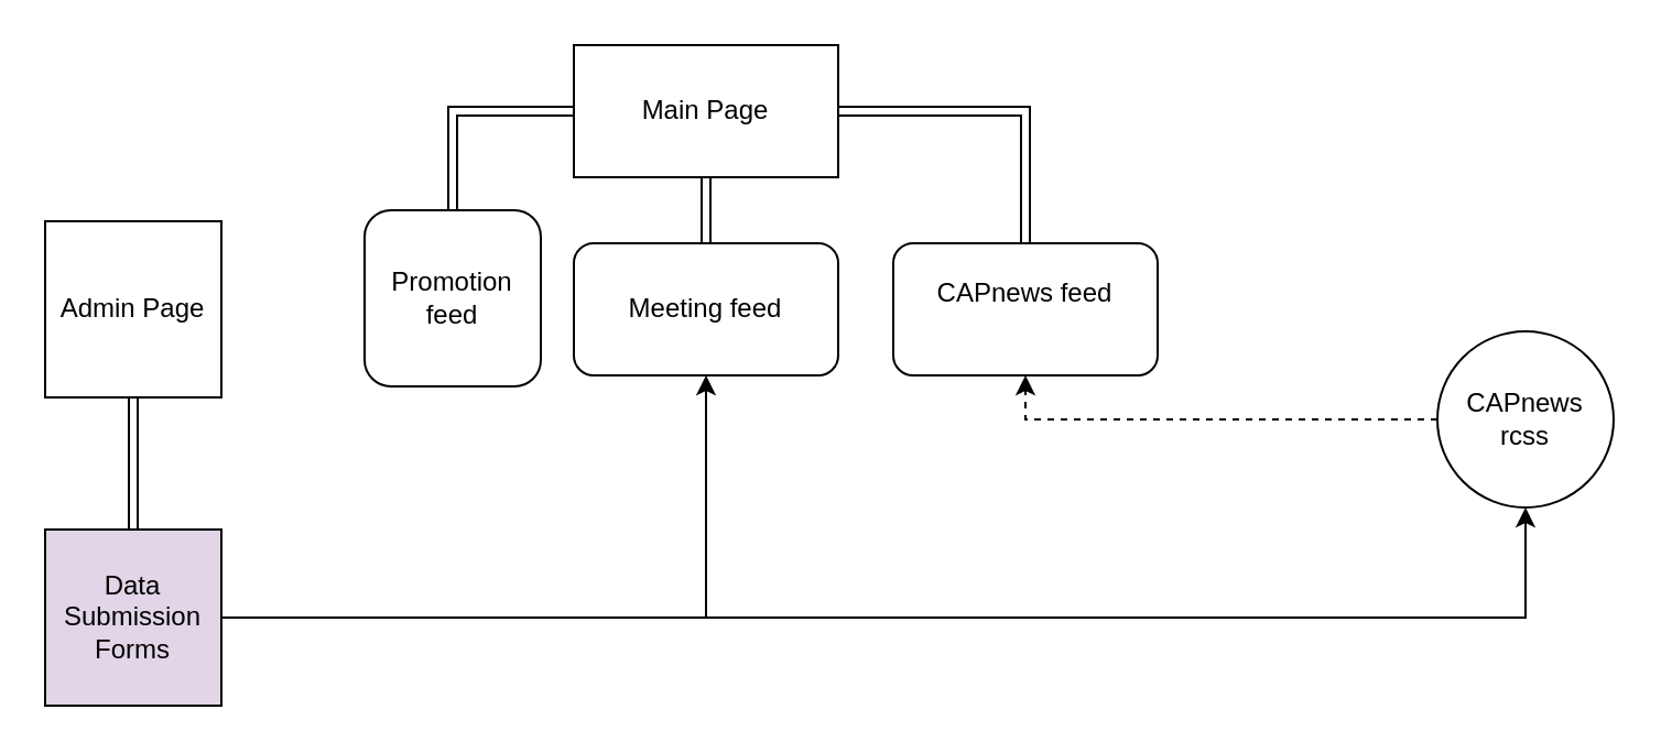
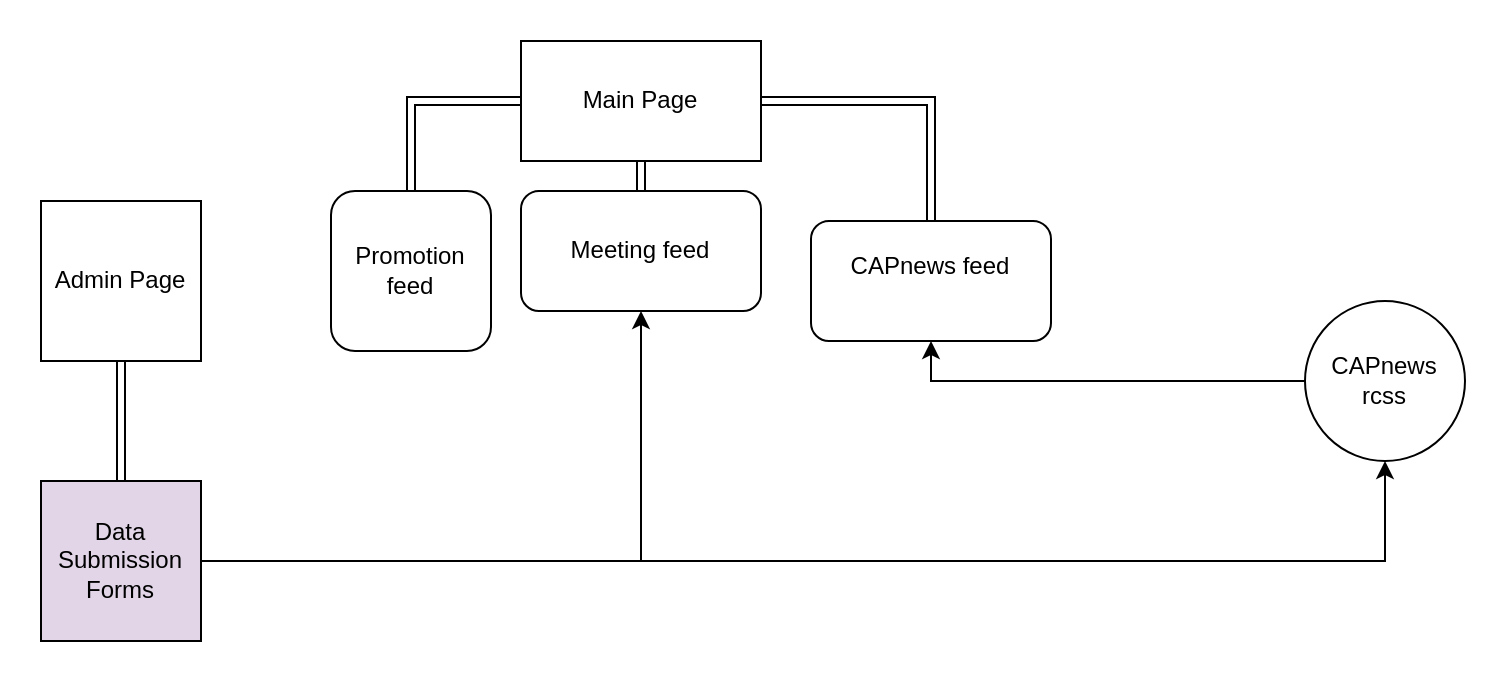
  <mxCell id="0" />
  <mxCell id="1" parent="0" />
  <mxCell id="2" style="edgeStyle=orthogonalEdgeStyle;rounded=0;orthogonalLoop=1;jettySize=auto;html=1;entryX=0.5;entryY=0;entryDx=0;entryDy=0;shape=link;" edge="1" parent="1" source="5" target="6"><mxGeometry relative="1" as="geometry" /></mxCell>
  <mxCell id="3" value="" style="edgeStyle=orthogonalEdgeStyle;rounded=0;orthogonalLoop=1;jettySize=auto;html=1;strokeColor=default;shape=link;" edge="1" parent="1" source="5" target="7"><mxGeometry relative="1" as="geometry" /></mxCell>
  <mxCell id="4" value="" style="edgeStyle=orthogonalEdgeStyle;rounded=0;orthogonalLoop=1;jettySize=auto;html=1;shape=link;" edge="1" parent="1" source="5" target="8"><mxGeometry relative="1" as="geometry" /></mxCell>
  <mxCell id="5" value="&lt;div&gt;Main Page&lt;/div&gt;" style="rounded=0;whiteSpace=wrap;html=1;" vertex="1" parent="1"><mxGeometry x="260" y="20" width="120" height="60" as="geometry" /></mxCell>
  <mxCell id="6" value="&lt;div&gt;Promotion feed&lt;/div&gt;" style="whiteSpace=wrap;html=1;aspect=fixed;movable=1;resizable=1;rotatable=1;deletable=1;editable=1;locked=0;connectable=1;rounded=1;" vertex="1" parent="1"><mxGeometry x="165" y="95" width="80" height="80" as="geometry" /></mxCell>
- <mxCell id="7" value="Meeting feed" style="whiteSpace=wrap;html=1;rounded=1;" vertex="1" parent="1"><mxGeometry x="260" y="110" width="120" height="60" as="geometry" /></mxCell>
+ <mxCell id="7" value="Meeting feed" style="whiteSpace=wrap;html=1;rounded=1;" vertex="1" parent="1"><mxGeometry x="260" y="95" width="120" height="60" as="geometry" /></mxCell>
  <mxCell id="8" value="&lt;div&gt;CAPnews feed&lt;/div&gt;&lt;div&gt;&lt;br&gt;&lt;/div&gt;" style="whiteSpace=wrap;html=1;rounded=1;" vertex="1" parent="1"><mxGeometry x="405" y="110" width="120" height="60" as="geometry" /></mxCell>
- <mxCell id="9" style="edgeStyle=orthogonalEdgeStyle;rounded=0;orthogonalLoop=1;jettySize=auto;html=1;entryX=0.5;entryY=1;entryDx=0;entryDy=0;dashed=1;" edge="1" parent="1" source="10" target="8"><mxGeometry relative="1" as="geometry" /></mxCell>
+ <mxCell id="9" style="edgeStyle=orthogonalEdgeStyle;rounded=0;orthogonalLoop=1;jettySize=auto;html=1;entryX=0.5;entryY=1;entryDx=0;entryDy=0;" edge="1" parent="1" source="10" target="8"><mxGeometry relative="1" as="geometry" /></mxCell>
  <mxCell id="10" value="CAPnews rcss" style="ellipse;whiteSpace=wrap;html=1;aspect=fixed;direction=south;" vertex="1" parent="1"><mxGeometry x="652" y="150" width="80" height="80" as="geometry" /></mxCell>
  <mxCell id="11" style="edgeStyle=orthogonalEdgeStyle;rounded=0;orthogonalLoop=1;jettySize=auto;html=1;shape=link;" edge="1" parent="1" source="12" target="15"><mxGeometry relative="1" as="geometry" /></mxCell>
  <mxCell id="12" value="Admin Page" style="whiteSpace=wrap;html=1;aspect=fixed;" vertex="1" parent="1"><mxGeometry x="20" y="100" width="80" height="80" as="geometry" /></mxCell>
  <mxCell id="13" style="edgeStyle=orthogonalEdgeStyle;rounded=0;orthogonalLoop=1;jettySize=auto;html=1;entryX=0.5;entryY=1;entryDx=0;entryDy=0;" edge="1" parent="1" source="15" target="7"><mxGeometry relative="1" as="geometry" /></mxCell>
  <mxCell id="14" style="edgeStyle=orthogonalEdgeStyle;rounded=0;orthogonalLoop=1;jettySize=auto;html=1;" edge="1" parent="1" source="15" target="10"><mxGeometry relative="1" as="geometry" /></mxCell>
  <mxCell id="15" value="Data Submission Forms" style="whiteSpace=wrap;html=1;aspect=fixed;fillColor=#e1d5e7;" vertex="1" parent="1"><mxGeometry x="20" y="240" width="80" height="80" as="geometry" /></mxCell>
